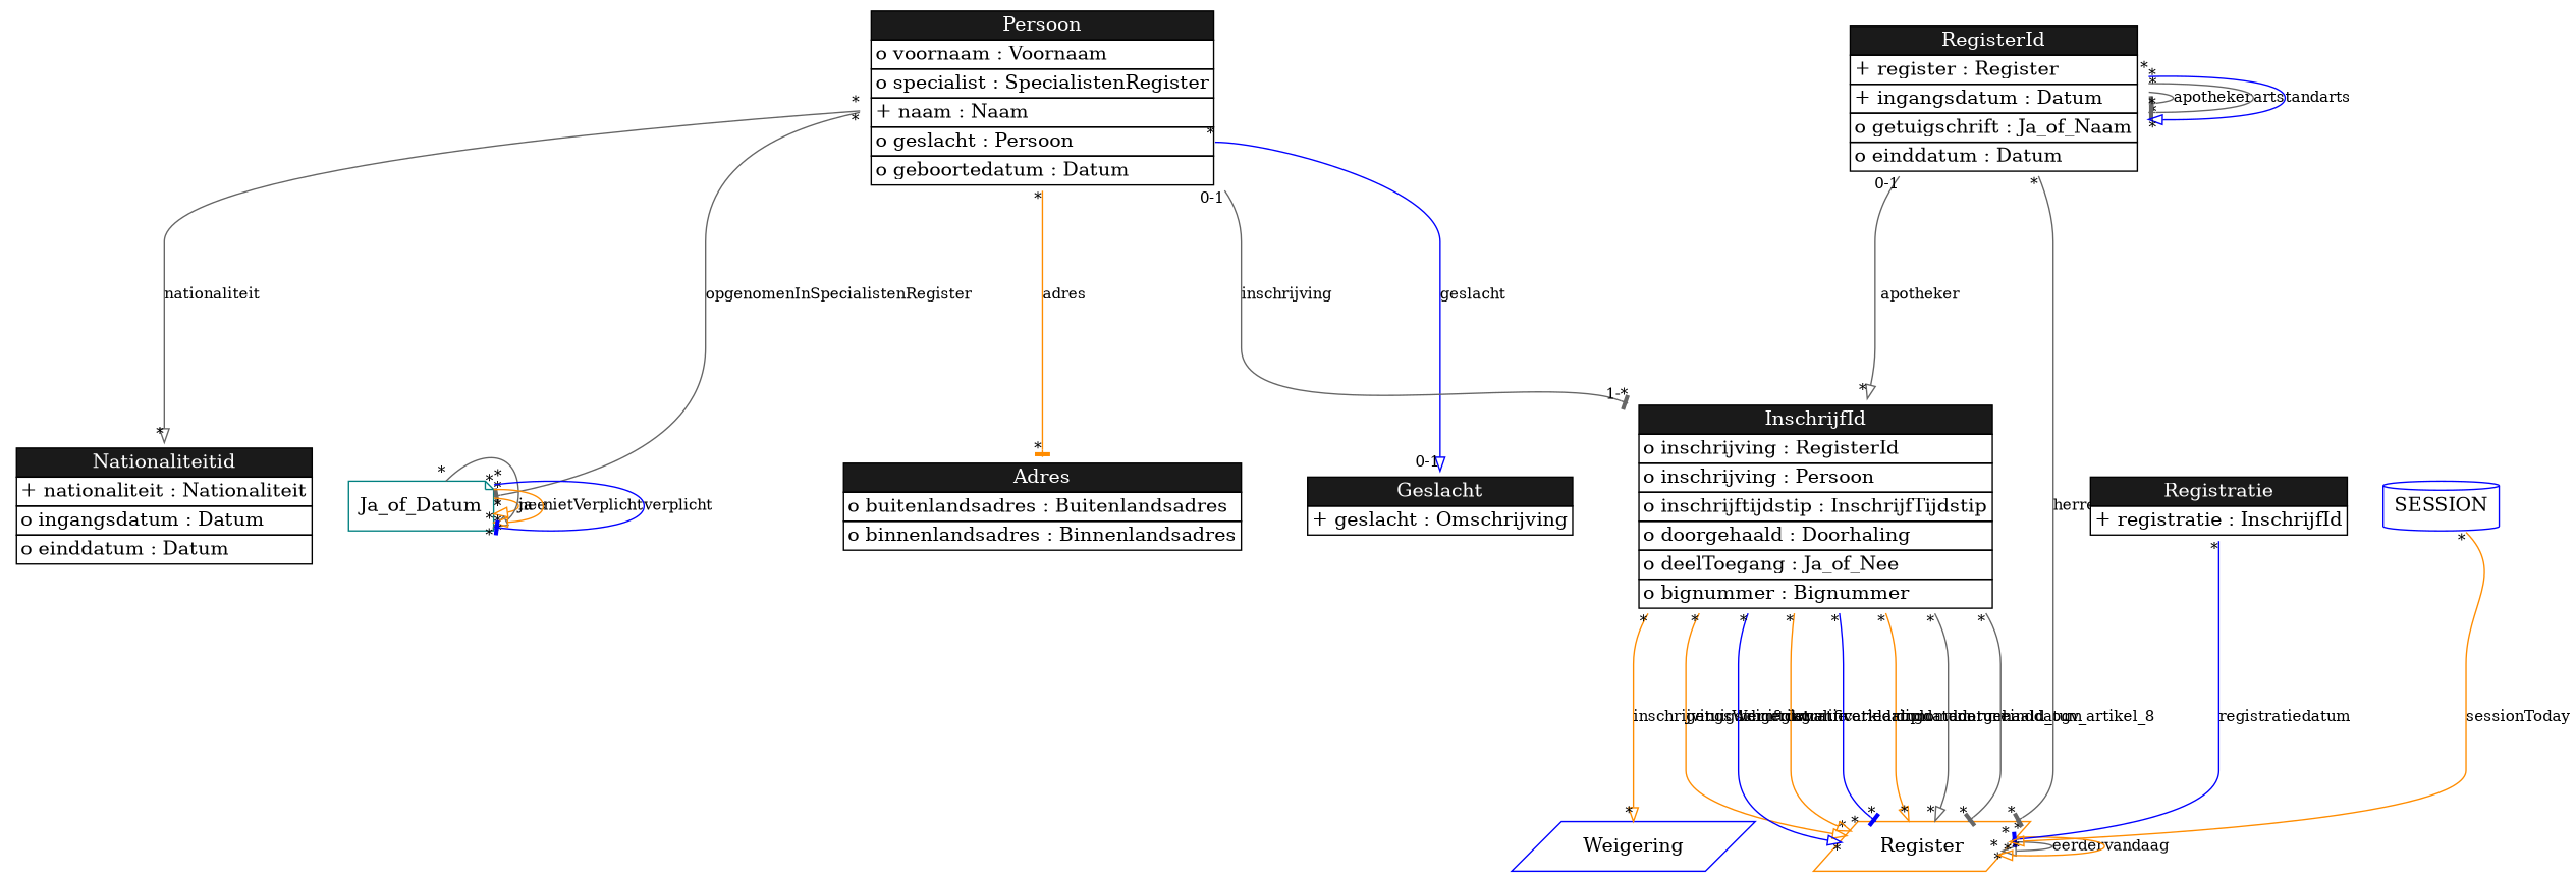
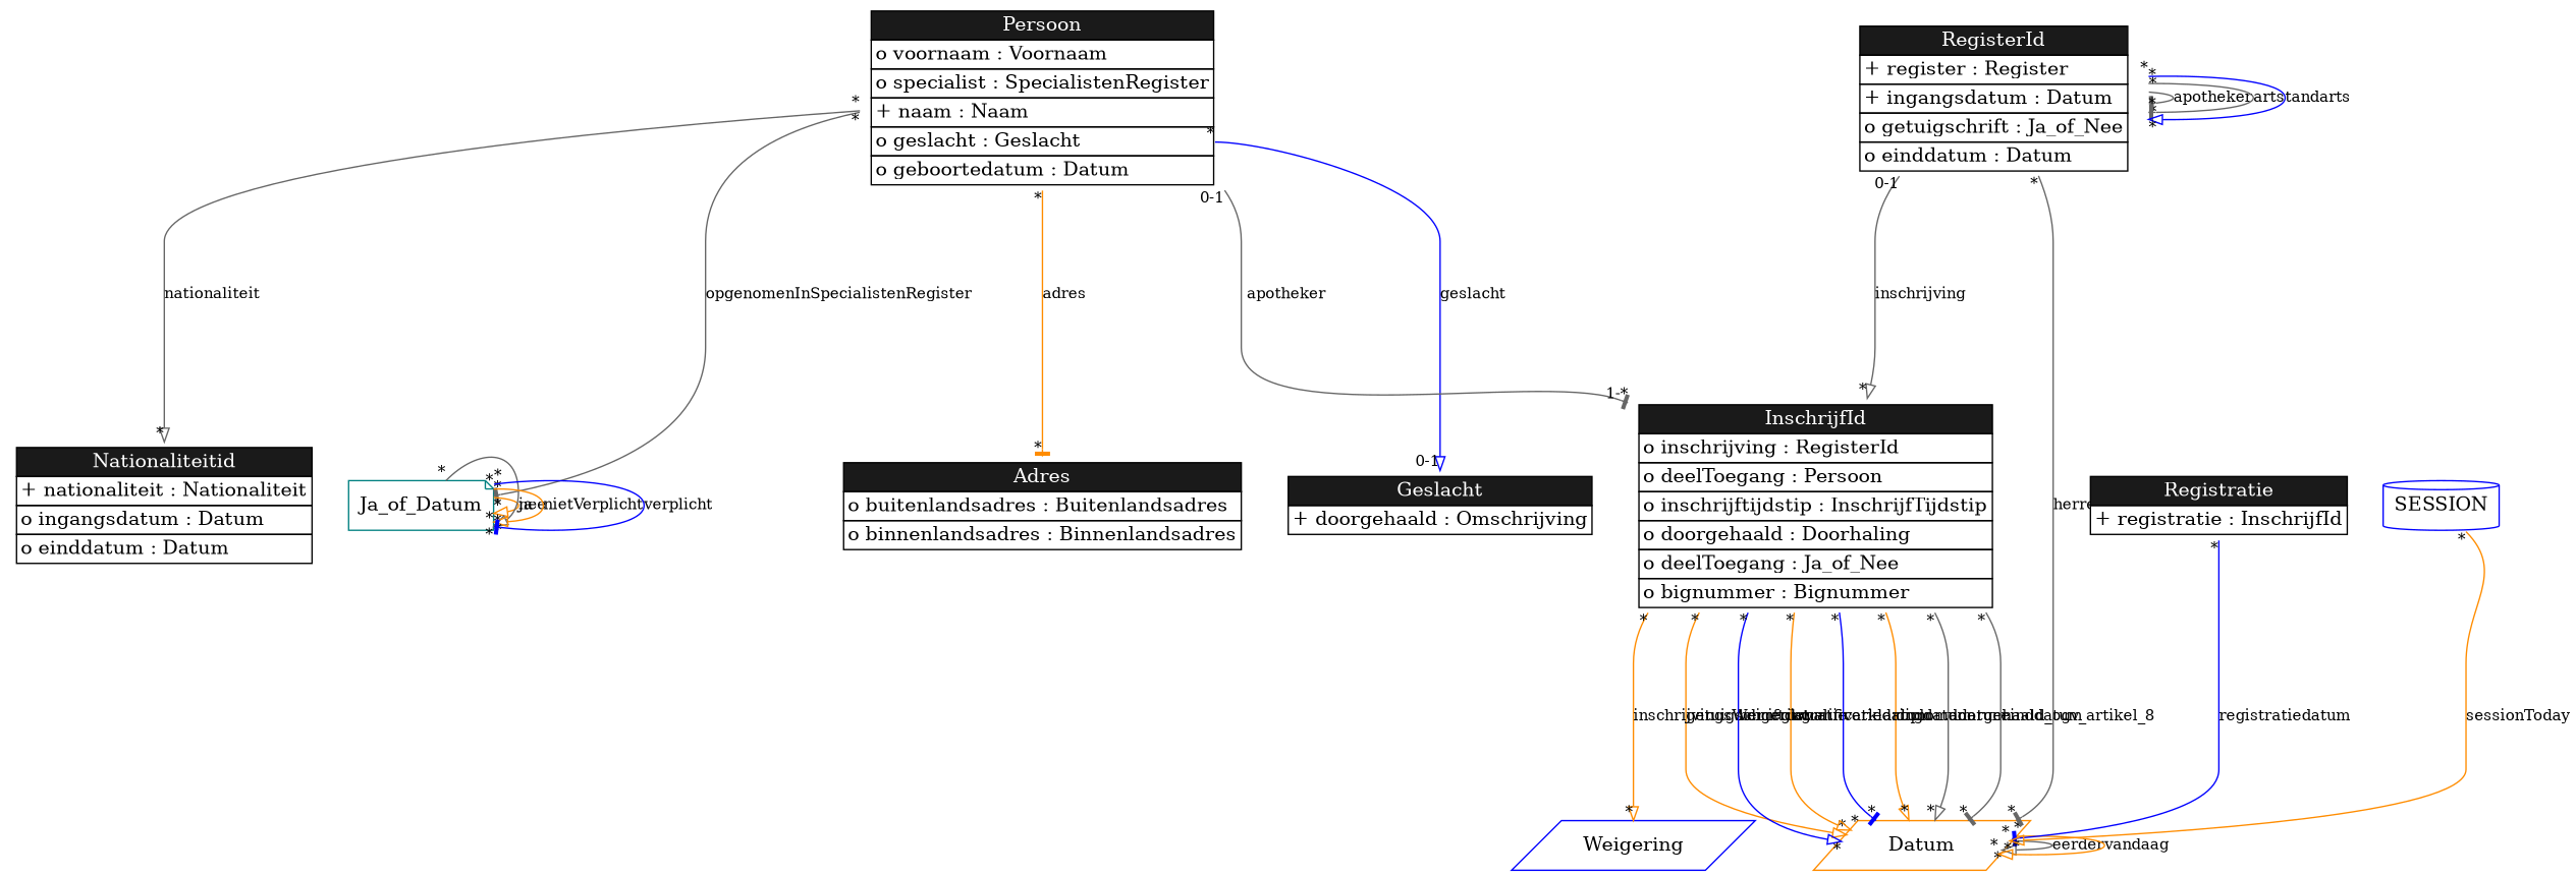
  digraph {
    bgcolor=white
    rankdir=TB
    node [color=purple shape=plaintext]
    edge [arrowhead=onormal color=gray40 fontsize=11 headlabel="*" labelfloat=true minlen=4 taillabel="*" tailport=herregistratie]
    n1 [label=<<TABLE BGCOLOR="white" COLOR="black" BORDER="0" CELLBORDER="1" CELLSPACING="0"><TR><TD BGCOLOR="gray10" COLOR="black"><FONT COLOR="white">Adres</FONT></TD></TR><TR><TD ALIGN="LEFT" PORT="buitenlandsadres">o buitenlandsadres : Buitenlandsadres</TD></TR><TR><TD ALIGN="LEFT" PORT="binnenlandsadres">o binnenlandsadres : Binnenlandsadres</TD></TR></TABLE>>]
-   n2 [label=<<TABLE BGCOLOR="white" COLOR="black" BORDER="0" CELLBORDER="1" CELLSPACING="0"><TR><TD BGCOLOR="gray10" COLOR="black"><FONT COLOR="white">Geslacht</FONT></TD></TR><TR><TD ALIGN="LEFT" PORT="geslacht">+ geslacht : Omschrijving</TD></TR></TABLE>>]
-   n3 [label=<<TABLE BGCOLOR="white" COLOR="black" BORDER="0" CELLBORDER="1" CELLSPACING="0"><TR><TD BGCOLOR="gray10" COLOR="black"><FONT COLOR="white">InschrijfId</FONT></TD></TR><TR><TD ALIGN="LEFT" PORT="inschrijving">o inschrijving : RegisterId</TD></TR><TR><TD ALIGN="LEFT" PORT="inschrijving">o inschrijving : Persoon</TD></TR><TR><TD ALIGN="LEFT" PORT="inschrijftijdstip">o inschrijftijdstip : InschrijfTijdstip</TD></TR><TR><TD ALIGN="LEFT" PORT="doorgehaald">o doorgehaald : Doorhaling</TD></TR><TR><TD ALIGN="LEFT" PORT="deelToegang">o deelToegang : Ja_of_Nee</TD></TR><TR><TD ALIGN="LEFT" PORT="bignummer">o bignummer : Bignummer</TD></TR></TABLE>>]
-   n4 [color=darkorange label=Register shape=parallelogram]
+   n2 [label=<<TABLE BGCOLOR="white" COLOR="black" BORDER="0" CELLBORDER="1" CELLSPACING="0"><TR><TD BGCOLOR="gray10" COLOR="black"><FONT COLOR="white">Geslacht</FONT></TD></TR><TR><TD ALIGN="LEFT" PORT="geslacht">+ doorgehaald : Omschrijving</TD></TR></TABLE>>]
+   n3 [label=<<TABLE BGCOLOR="white" COLOR="black" BORDER="0" CELLBORDER="1" CELLSPACING="0"><TR><TD BGCOLOR="gray10" COLOR="black"><FONT COLOR="white">InschrijfId</FONT></TD></TR><TR><TD ALIGN="LEFT" PORT="inschrijving">o inschrijving : RegisterId</TD></TR><TR><TD ALIGN="LEFT" PORT="inschrijving">o deelToegang : Persoon</TD></TR><TR><TD ALIGN="LEFT" PORT="inschrijftijdstip">o inschrijftijdstip : InschrijfTijdstip</TD></TR><TR><TD ALIGN="LEFT" PORT="doorgehaald">o doorgehaald : Doorhaling</TD></TR><TR><TD ALIGN="LEFT" PORT="deelToegang">o deelToegang : Ja_of_Nee</TD></TR><TR><TD ALIGN="LEFT" PORT="bignummer">o bignummer : Bignummer</TD></TR></TABLE>>]
+   n4 [color=darkorange label=Datum shape=parallelogram]
    n5 [color=blue label=Weigering shape=parallelogram]
    n6 [label=<<TABLE BGCOLOR="white" COLOR="black" BORDER="0" CELLBORDER="1" CELLSPACING="0"><TR><TD BGCOLOR="gray10" COLOR="black"><FONT COLOR="white">Nationaliteitid</FONT></TD></TR><TR><TD ALIGN="LEFT" PORT="nationaliteit">+ nationaliteit : Nationaliteit</TD></TR><TR><TD ALIGN="LEFT" PORT="ingangsdatum">o ingangsdatum : Datum</TD></TR><TR><TD ALIGN="LEFT" PORT="einddatum">o einddatum : Datum</TD></TR></TABLE>>]
-   n7 [label=<<TABLE BGCOLOR="white" COLOR="black" BORDER="0" CELLBORDER="1" CELLSPACING="0"><TR><TD BGCOLOR="gray10" COLOR="black"><FONT COLOR="white">Persoon</FONT></TD></TR><TR><TD ALIGN="LEFT" PORT="voornaam">o voornaam : Voornaam</TD></TR><TR><TD ALIGN="LEFT" PORT="specialist">o specialist : SpecialistenRegister</TD></TR><TR><TD ALIGN="LEFT" PORT="naam">+ naam : Naam</TD></TR><TR><TD ALIGN="LEFT" PORT="geslacht">o geslacht : Persoon</TD></TR><TR><TD ALIGN="LEFT" PORT="geboortedatum">o geboortedatum : Datum</TD></TR></TABLE>>]
+   n7 [label=<<TABLE BGCOLOR="white" COLOR="black" BORDER="0" CELLBORDER="1" CELLSPACING="0"><TR><TD BGCOLOR="gray10" COLOR="black"><FONT COLOR="white">Persoon</FONT></TD></TR><TR><TD ALIGN="LEFT" PORT="voornaam">o voornaam : Voornaam</TD></TR><TR><TD ALIGN="LEFT" PORT="specialist">o specialist : SpecialistenRegister</TD></TR><TR><TD ALIGN="LEFT" PORT="naam">+ naam : Naam</TD></TR><TR><TD ALIGN="LEFT" PORT="geslacht">o geslacht : Geslacht</TD></TR><TR><TD ALIGN="LEFT" PORT="geboortedatum">o geboortedatum : Datum</TD></TR></TABLE>>]
    n8 [color=teal label=Ja_of_Datum shape=note]
-   n9 [label=<<TABLE BGCOLOR="white" COLOR="black" BORDER="0" CELLBORDER="1" CELLSPACING="0"><TR><TD BGCOLOR="gray10" COLOR="black"><FONT COLOR="white">RegisterId</FONT></TD></TR><TR><TD ALIGN="LEFT" PORT="register">+ register : Register</TD></TR><TR><TD ALIGN="LEFT" PORT="ingangsdatum">+ ingangsdatum : Datum</TD></TR><TR><TD ALIGN="LEFT" PORT="getuigschrift">o getuigschrift : Ja_of_Naam</TD></TR><TR><TD ALIGN="LEFT" PORT="einddatum">o einddatum : Datum</TD></TR></TABLE>>]
+   n9 [label=<<TABLE BGCOLOR="white" COLOR="black" BORDER="0" CELLBORDER="1" CELLSPACING="0"><TR><TD BGCOLOR="gray10" COLOR="black"><FONT COLOR="white">RegisterId</FONT></TD></TR><TR><TD ALIGN="LEFT" PORT="register">+ register : Register</TD></TR><TR><TD ALIGN="LEFT" PORT="ingangsdatum">+ ingangsdatum : Datum</TD></TR><TR><TD ALIGN="LEFT" PORT="getuigschrift">o getuigschrift : Ja_of_Nee</TD></TR><TR><TD ALIGN="LEFT" PORT="einddatum">o einddatum : Datum</TD></TR></TABLE>>]
    n10 [label=<<TABLE BGCOLOR="white" COLOR="black" BORDER="0" CELLBORDER="1" CELLSPACING="0"><TR><TD BGCOLOR="gray10" COLOR="black"><FONT COLOR="white">Registratie</FONT></TD></TR><TR><TD ALIGN="LEFT" PORT="registratie">+ registratie : InschrijfId</TD></TR></TABLE>>]
    n11 [color=blue label=SESSION shape=cylinder]
    n3 -> n4 [color=darkorange label=diplomadatum tailport=diplomadatum]
    n3 -> n4 [label=doorgehaald_ogv_artikel_8 tailport=doorgehaald_ogv_artikel_8]
    n3 -> n4 [arrowhead=tee label=einddatum tailport=einddatum]
    n3 -> n4 [color=darkorange label=getuigschriftdatum tailport=getuigschriftdatum]
    n3 -> n4 [color=blue label=herregistratie]
    n3 -> n4 [color=darkorange label=kwalificatiedatum tailport=kwalificatiedatum]
    n3 -> n4 [arrowhead=tee color=blue label=verklaringdatum tailport=verklaringdatum]
    n3 -> n5 [color=darkorange label=inschrijvingsWeigering tailport=inschrijvingsWeigering]
    n4 -> n4 [label=eerder tailport=eerder]
    n4 -> n4 [color=darkorange label=vandaag tailport=vandaag]
    n7 -> n1 [arrowhead=tee color=darkorange label=adres tailport=adres]
    n7 -> n2 [color=blue headlabel="0-1" label=geslacht tailport=geslacht]
-   n7 -> n3 [arrowhead=tee headlabel="1-*" label=inschrijving taillabel="0-1" tailport=inschrijving]
+   n7 -> n3 [arrowhead=tee headlabel="1-*" label=apotheker taillabel="0-1" tailport=inschrijving]
    n7 -> n6 [label=nationaliteit tailport=nationaliteit]
    n7 -> n8 [arrowhead=tee label=opgenomenInSpecialistenRegister tailport=opgenomenInSpecialistenRegister]
    n8 -> n8 [color=darkorange label=ja tailport=ja]
    n8 -> n8 [label=nee tailport=nee]
    n8 -> n8 [color=darkorange label=nietVerplicht tailport=nietVerplicht]
    n8 -> n8 [arrowhead=tee color=blue label=verplicht tailport=verplicht]
-   n9 -> n3 [label=apotheker taillabel="0-1" tailport=inschrijving]
+   n9 -> n3 [label=inschrijving taillabel="0-1" tailport=inschrijving]
    n9 -> n4 [arrowhead=tee label=herregistratie]
    n9 -> n9 [arrowhead=tee label=apotheker tailport=apotheker]
    n9 -> n9 [arrowhead=tee label=arts tailport=arts]
    n9 -> n9 [color=blue label=tandarts tailport=tandarts]
    n10 -> n4 [arrowhead=tee color=blue label=registratiedatum tailport=registratiedatum]
    n11 -> n4 [color=darkorange label=sessionToday tailport=sessionToday]
  }
